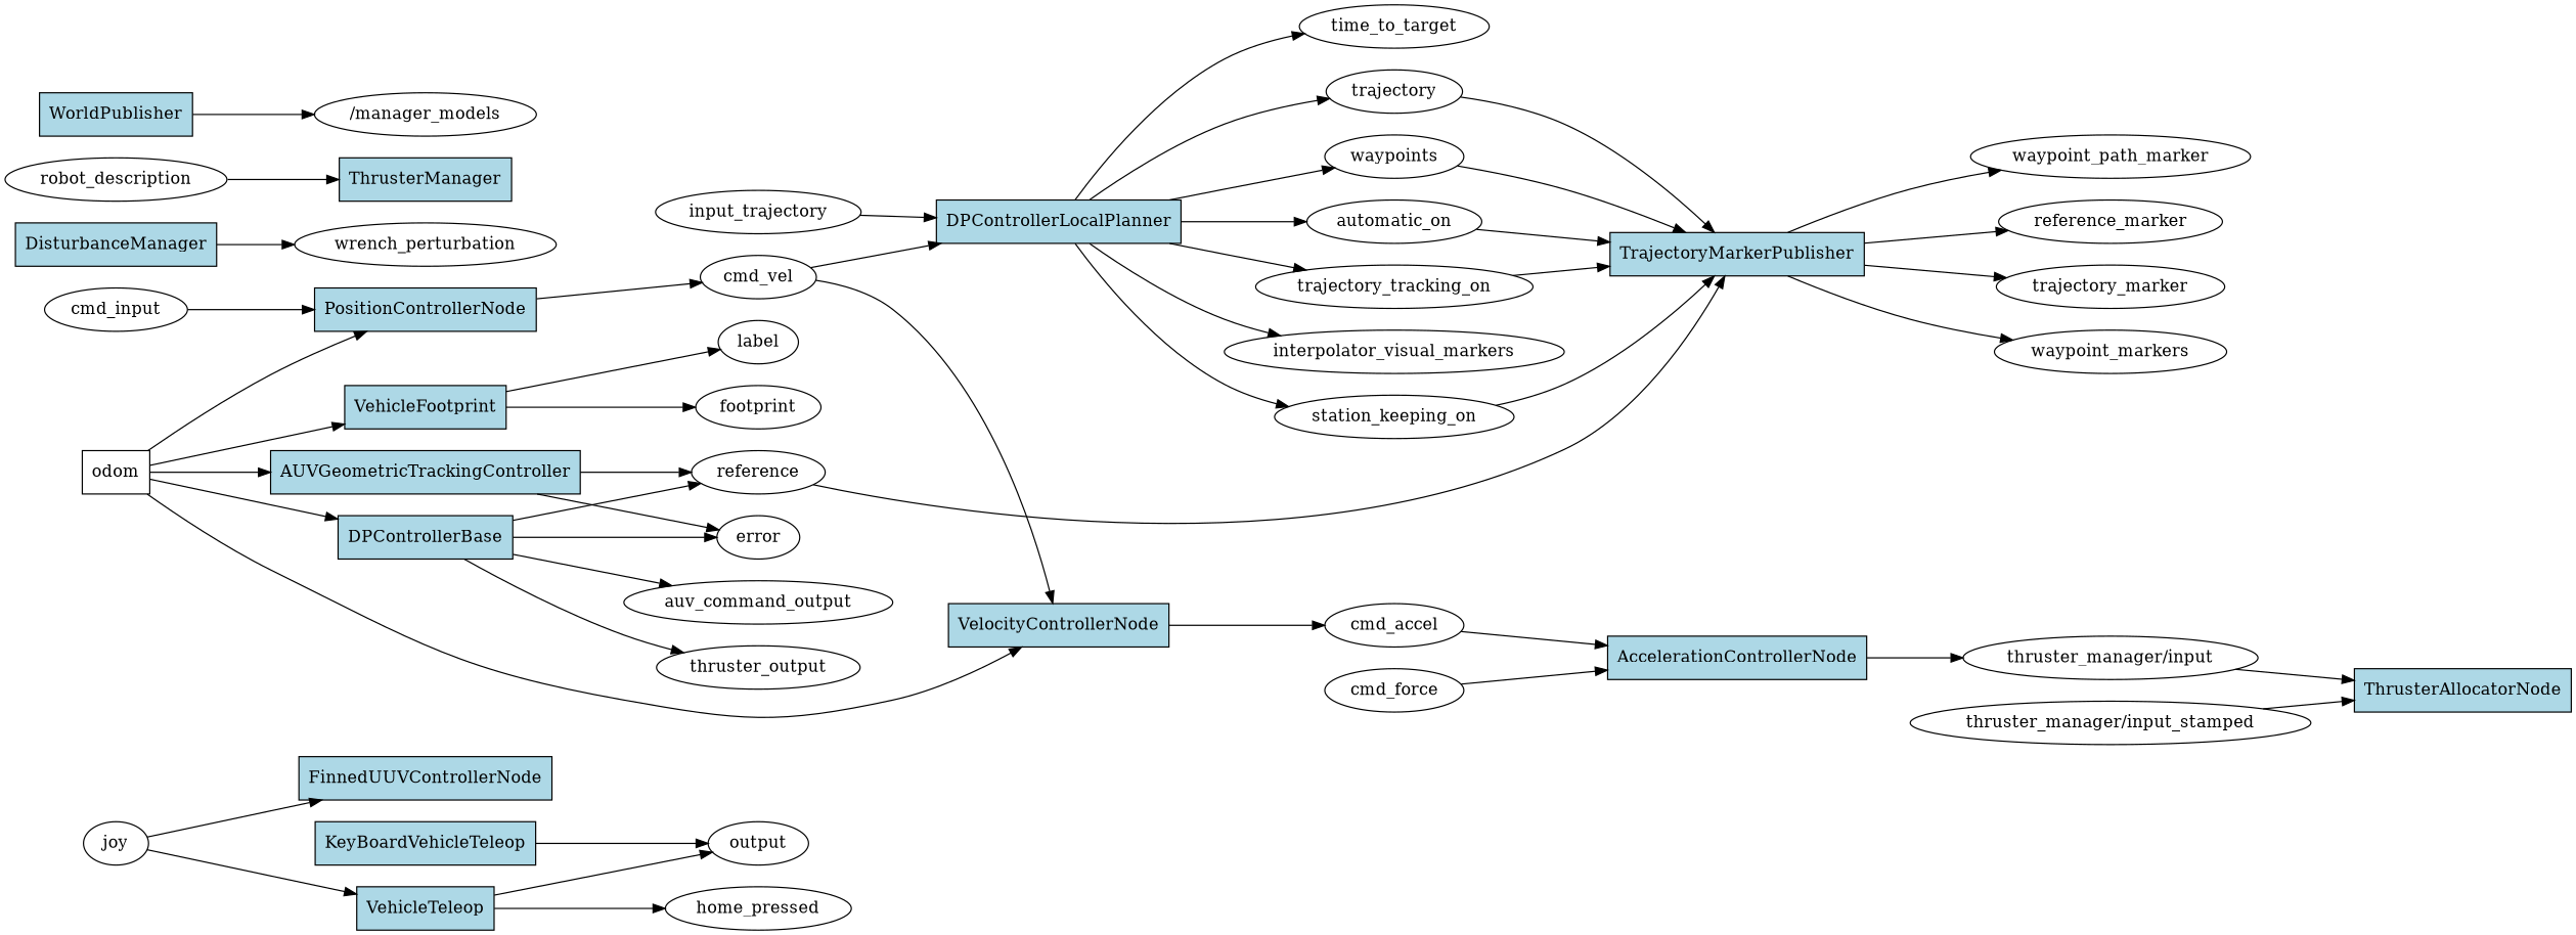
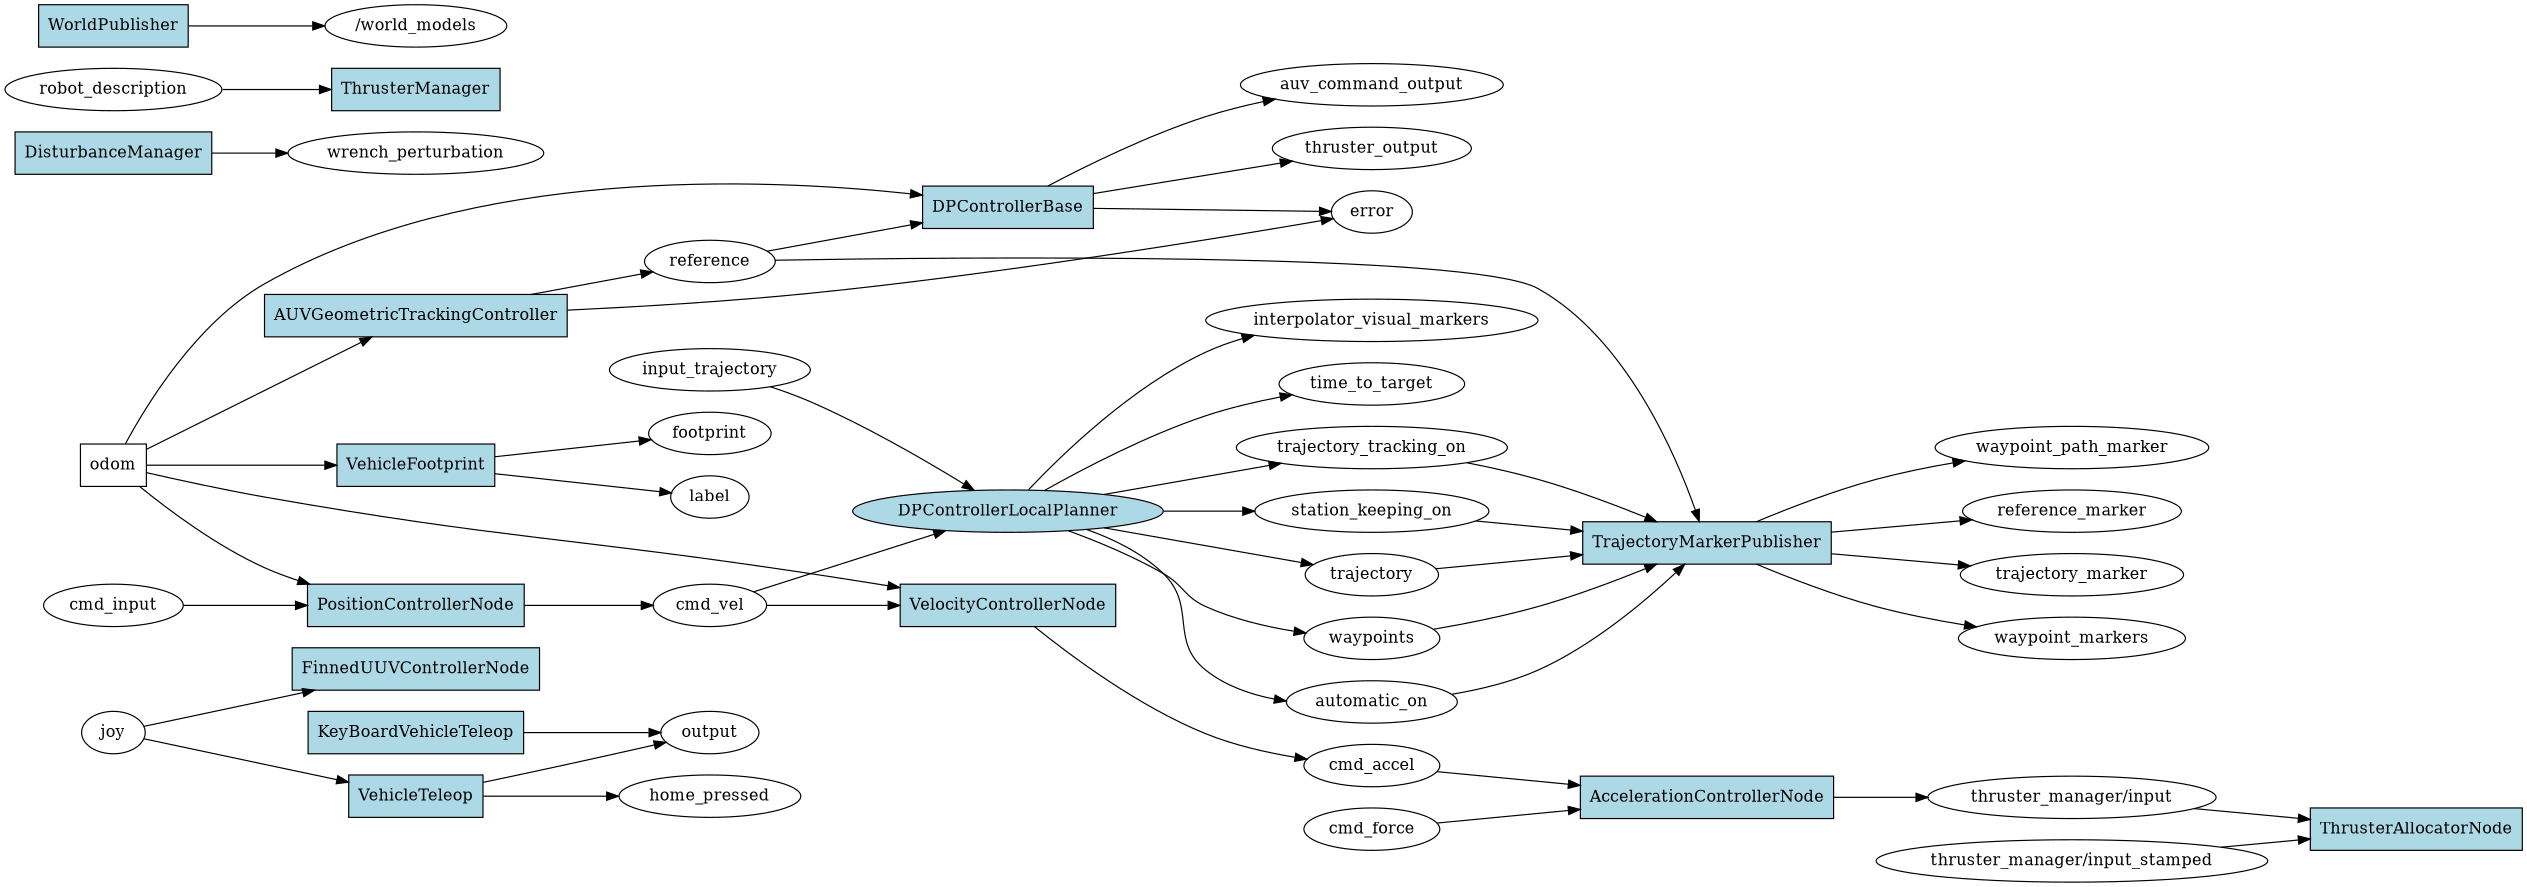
  digraph {
    rankdir=LR
    node [fillcolor=white shape=ellipse style=filled]
    FinnedUUVControllerNode [fillcolor=lightblue shape=box]
    joy
    VehicleTeleop [fillcolor=lightblue shape=box]
    output
    home_pressed
    KeyBoardVehicleTeleop [fillcolor=lightblue shape=box]
    TrajectoryMarkerPublisher [fillcolor=lightblue shape=box]
    trajectory
    trajectory_marker
    waypoint_markers
    waypoint_path_marker
    reference_marker
-   DPControllerLocalPlanner [fillcolor=lightblue shape=box]
+   DPControllerLocalPlanner [fillcolor=lightblue]
    waypoints
    automatic_on
    trajectory_tracking_on
    station_keeping_on
    interpolator_visual_markers
    time_to_target
    reference
    AUVGeometricTrackingController [fillcolor=lightblue shape=box]
    error
    DPControllerBase [fillcolor=lightblue shape=box]
    thruster_output
    auv_command_output
    DisturbanceManager [fillcolor=lightblue shape=box]
    wrench_perturbation
    odom [shape=box]
    PositionControllerNode [fillcolor=lightblue shape=box]
    VehicleFootprint [fillcolor=lightblue shape=box]
    VelocityControllerNode [fillcolor=lightblue shape=box]
    cmd_vel
    footprint
    label
    cmd_accel
    AccelerationControllerNode [fillcolor=lightblue shape=box]
    input_trajectory
    ThrusterAllocatorNode [fillcolor=lightblue shape=box]
    "thruster_manager/input"
    "thruster_manager/input_stamped"
    ThrusterManager [fillcolor=lightblue shape=box]
    robot_description
    n43 [label=cmd_input]
    cmd_force
    WorldPublisher [fillcolor=lightblue shape=box]
-   "/world_models" [label="/manager_models"]
+   "/world_models"
    joy -> FinnedUUVControllerNode
    joy -> VehicleTeleop
    VehicleTeleop -> output
    VehicleTeleop -> home_pressed
    KeyBoardVehicleTeleop -> output
    TrajectoryMarkerPublisher -> trajectory_marker
    TrajectoryMarkerPublisher -> waypoint_markers
    TrajectoryMarkerPublisher -> waypoint_path_marker
    TrajectoryMarkerPublisher -> reference_marker
    trajectory -> TrajectoryMarkerPublisher
    DPControllerLocalPlanner -> trajectory
    DPControllerLocalPlanner -> waypoints
    DPControllerLocalPlanner -> automatic_on
    DPControllerLocalPlanner -> trajectory_tracking_on
    DPControllerLocalPlanner -> station_keeping_on
    DPControllerLocalPlanner -> interpolator_visual_markers
    DPControllerLocalPlanner -> time_to_target
    waypoints -> TrajectoryMarkerPublisher
    automatic_on -> TrajectoryMarkerPublisher
    trajectory_tracking_on -> TrajectoryMarkerPublisher
    station_keeping_on -> TrajectoryMarkerPublisher
    reference -> TrajectoryMarkerPublisher
    AUVGeometricTrackingController -> reference
    AUVGeometricTrackingController -> error
-   DPControllerBase -> reference
+   reference -> DPControllerBase
    DPControllerBase -> error
    DPControllerBase -> thruster_output
    DPControllerBase -> auv_command_output
    DisturbanceManager -> wrench_perturbation
    odom -> AUVGeometricTrackingController
    odom -> DPControllerBase
    odom -> PositionControllerNode
    odom -> VehicleFootprint
    odom -> VelocityControllerNode
    PositionControllerNode -> cmd_vel
    VehicleFootprint -> footprint
    VehicleFootprint -> label
    VelocityControllerNode -> cmd_accel
    cmd_vel -> DPControllerLocalPlanner
    cmd_vel -> VelocityControllerNode
    cmd_accel -> AccelerationControllerNode
    AccelerationControllerNode -> "thruster_manager/input"
    input_trajectory -> DPControllerLocalPlanner
    "thruster_manager/input" -> ThrusterAllocatorNode
    "thruster_manager/input_stamped" -> ThrusterAllocatorNode
    robot_description -> ThrusterManager
    n43 -> PositionControllerNode
    cmd_force -> AccelerationControllerNode
    WorldPublisher -> "/world_models"
  }
